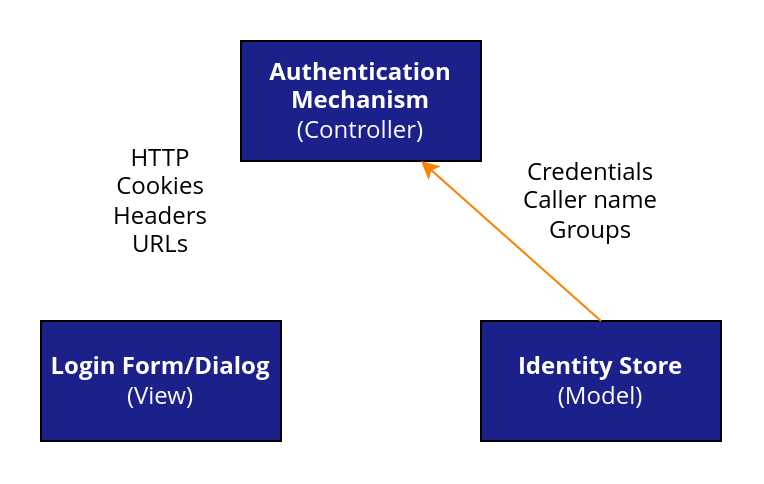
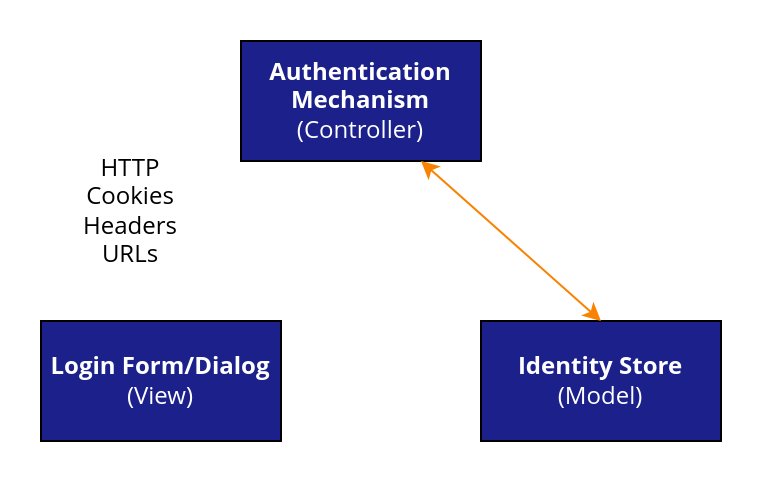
  <mxCell id="0" />
  <mxCell id="1" parent="0" />
  <mxCell id="2" value="&lt;b&gt;Authentication Mechanism&lt;/b&gt;&lt;br&gt;(Controller)" style="rounded=0;whiteSpace=wrap;html=1;fontFamily=Open Sans;fontSource=https%3A%2F%2Ffonts.googleapis.com%2Fcss%3Ffamily%3DOpen%2BSans;fillColor=#1B208B;fontColor=#FFFFFF;" parent="1" vertex="1"><mxGeometry x="120" y="20" width="120" height="60" as="geometry" /></mxCell>
  <mxCell id="3" value="&lt;b&gt;Login Form/Dialog&lt;/b&gt;&lt;br&gt;(View)" style="rounded=0;whiteSpace=wrap;html=1;fontFamily=Open Sans;fontSource=https%3A%2F%2Ffonts.googleapis.com%2Fcss%3Ffamily%3DOpen%2BSans;fillColor=#1B208B;fontColor=#FFFFFF;" parent="1" vertex="1"><mxGeometry x="20" y="160" width="120" height="60" as="geometry" /></mxCell>
  <mxCell id="4" value="&lt;b&gt;Identity Store&lt;/b&gt;&lt;br&gt;(Model)" style="rounded=0;whiteSpace=wrap;html=1;fontFamily=Open Sans;fontSource=https%3A%2F%2Ffonts.googleapis.com%2Fcss%3Ffamily%3DOpen%2BSans;fillColor=#1B208B;fontColor=#FFFFFF;" parent="1" vertex="1"><mxGeometry x="240" y="160" width="120" height="60" as="geometry" /></mxCell>
- <mxCell id="5" value="" style="endArrow=none;startArrow=classic;html=1;exitX=0.75;exitY=1;exitDx=0;exitDy=0;entryX=0.5;entryY=0;entryDx=0;entryDy=0;strokeColor=#F98200;" parent="1" source="2" target="4" edge="1"><mxGeometry width="50" height="50" relative="1" as="geometry"><mxPoint x="340" y="510" as="sourcePoint" /><mxPoint x="390" y="460" as="targetPoint" /></mxGeometry></mxCell>
- <mxCell id="6" value="&lt;font style=&quot;font-size: 12px;&quot;&gt;HTTP&lt;br&gt;Cookies&lt;br&gt;Headers&lt;br&gt;URLs&lt;/font&gt;" style="text;html=1;strokeColor=none;fillColor=none;align=center;verticalAlign=middle;whiteSpace=wrap;rounded=0;fontFamily=Open Sans;fontSource=https%3A%2F%2Ffonts.googleapis.com%2Fcss%3Ffamily%3DOpen%2BSans;labelBackgroundColor=none;" parent="1" vertex="1"><mxGeometry x="45" y="70" width="70" height="60" as="geometry" /></mxCell>
- <mxCell id="7" value="&lt;span style=&quot;&quot;&gt;Credentials&lt;br&gt;Caller name&lt;br&gt;Groups&lt;br&gt;&lt;/span&gt;" style="text;html=1;strokeColor=none;fillColor=none;align=center;verticalAlign=middle;whiteSpace=wrap;rounded=0;fontFamily=Open Sans;fontSource=https%3A%2F%2Ffonts.googleapis.com%2Fcss%3Ffamily%3DOpen%2BSans;labelBackgroundColor=none;" parent="1" vertex="1"><mxGeometry x="260" y="70" width="70" height="60" as="geometry" /></mxCell>
+ <mxCell id="5" value="" style="endArrow=classic;startArrow=classic;html=1;exitX=0.75;exitY=1;exitDx=0;exitDy=0;entryX=0.5;entryY=0;entryDx=0;entryDy=0;strokeColor=#F98200;" parent="1" source="2" target="4" edge="1"><mxGeometry width="50" height="50" relative="1" as="geometry"><mxPoint x="340" y="510" as="sourcePoint" /><mxPoint x="390" y="460" as="targetPoint" /></mxGeometry></mxCell>
+ <mxCell id="6" value="&lt;font style=&quot;font-size: 12px;&quot;&gt;HTTP&lt;br&gt;Cookies&lt;br&gt;Headers&lt;br&gt;URLs&lt;/font&gt;" style="text;html=1;strokeColor=none;fillColor=none;align=center;verticalAlign=middle;whiteSpace=wrap;rounded=0;fontFamily=Open Sans;fontSource=https%3A%2F%2Ffonts.googleapis.com%2Fcss%3Ffamily%3DOpen%2BSans;labelBackgroundColor=none;" parent="1" vertex="1"><mxGeometry x="30" y="75" width="70" height="60" as="geometry" /></mxCell>
